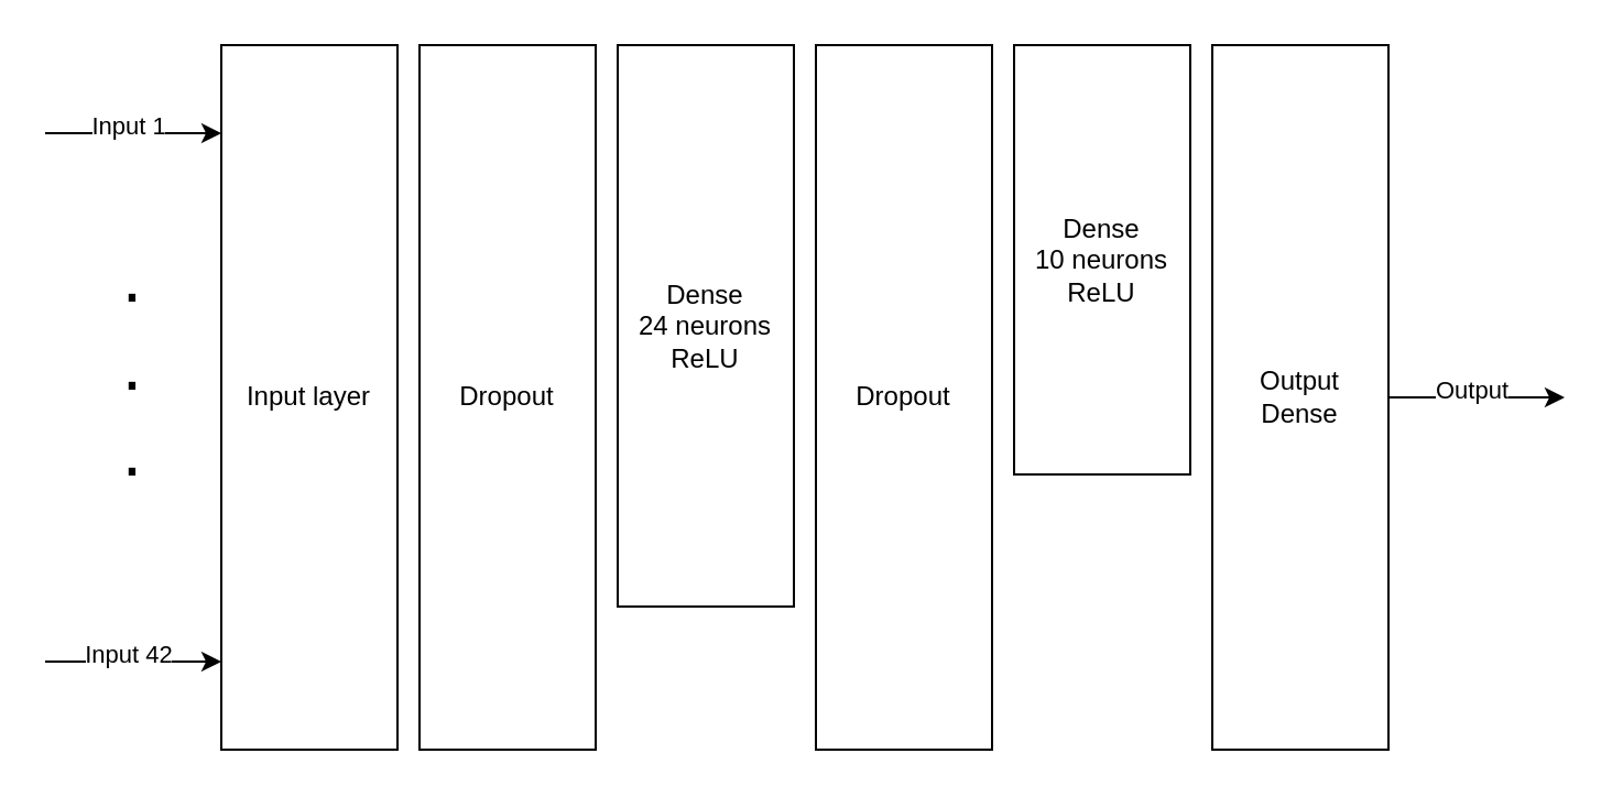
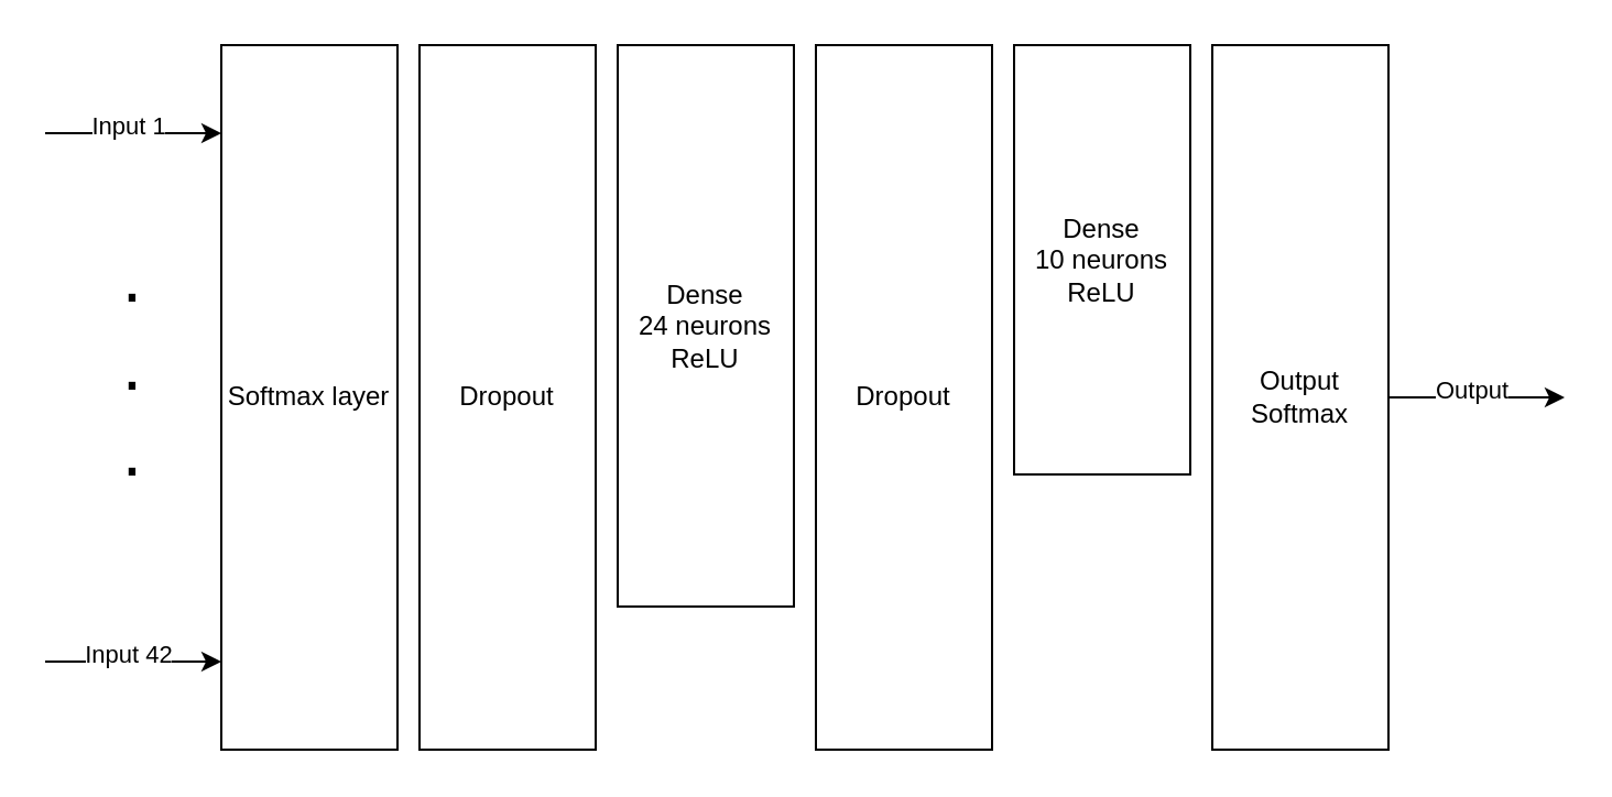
  <mxCell id="0" />
  <mxCell id="1" parent="0" />
- <mxCell id="2" value="Input layer&lt;br&gt;" style="rounded=0;whiteSpace=wrap;html=1;" parent="1" vertex="1"><mxGeometry x="100" y="20" width="80" height="320" as="geometry" /></mxCell>
+ <mxCell id="2" value="Softmax layer&lt;br&gt;" style="rounded=0;whiteSpace=wrap;html=1;" parent="1" vertex="1"><mxGeometry x="100" y="20" width="80" height="320" as="geometry" /></mxCell>
  <mxCell id="3" value="" style="endArrow=classic;html=1;rounded=0;" parent="1" edge="1"><mxGeometry width="50" height="50" relative="1" as="geometry"><mxPoint x="20" y="60" as="sourcePoint" /><mxPoint x="100" y="60" as="targetPoint" /></mxGeometry></mxCell>
  <mxCell id="4" value="Input 1" style="edgeLabel;html=1;align=center;verticalAlign=middle;resizable=0;points=[];" parent="3" vertex="1" connectable="0"><mxGeometry x="-0.075" y="4" relative="1" as="geometry"><mxPoint as="offset" /></mxGeometry></mxCell>
  <mxCell id="5" value="" style="endArrow=classic;html=1;rounded=0;" parent="1" edge="1"><mxGeometry width="50" height="50" relative="1" as="geometry"><mxPoint x="20" y="300" as="sourcePoint" /><mxPoint x="100" y="300" as="targetPoint" /></mxGeometry></mxCell>
  <mxCell id="6" value="Input 42" style="edgeLabel;html=1;align=center;verticalAlign=middle;resizable=0;points=[];" parent="5" vertex="1" connectable="0"><mxGeometry x="-0.075" y="4" relative="1" as="geometry"><mxPoint as="offset" /></mxGeometry></mxCell>
  <mxCell id="7" value="&lt;font style=&quot;font-size: 33px&quot;&gt;.&lt;br&gt;.&lt;br&gt;.&lt;/font&gt;" style="text;html=1;strokeColor=none;fillColor=none;align=center;verticalAlign=middle;whiteSpace=wrap;rounded=0;" parent="1" vertex="1"><mxGeometry x="30" y="150" width="60" height="30" as="geometry" /></mxCell>
  <mxCell id="8" value="Dropout" style="rounded=0;whiteSpace=wrap;html=1;" parent="1" vertex="1"><mxGeometry x="190" y="20" width="80" height="320" as="geometry" /></mxCell>
  <mxCell id="9" value="Dense&lt;br&gt;24 neurons&lt;br&gt;ReLU" style="rounded=0;whiteSpace=wrap;html=1;" parent="1" vertex="1"><mxGeometry x="280" y="20" width="80" height="255" as="geometry" /></mxCell>
  <mxCell id="10" value="Dropout" style="rounded=0;whiteSpace=wrap;html=1;" parent="1" vertex="1"><mxGeometry x="370" y="20" width="80" height="320" as="geometry" /></mxCell>
- <mxCell id="11" value="Output&lt;br&gt;Dense" style="rounded=0;whiteSpace=wrap;html=1;" parent="1" vertex="1"><mxGeometry x="550" y="20" width="80" height="320" as="geometry" /></mxCell>
+ <mxCell id="11" value="Output&lt;br&gt;Softmax" style="rounded=0;whiteSpace=wrap;html=1;" parent="1" vertex="1"><mxGeometry x="550" y="20" width="80" height="320" as="geometry" /></mxCell>
  <mxCell id="12" value="" style="endArrow=classic;html=1;rounded=0;" parent="1" edge="1"><mxGeometry width="50" height="50" relative="1" as="geometry"><mxPoint x="630" y="180" as="sourcePoint" /><mxPoint x="710" y="180" as="targetPoint" /></mxGeometry></mxCell>
  <mxCell id="13" value="Output" style="edgeLabel;html=1;align=center;verticalAlign=middle;resizable=0;points=[];" parent="12" vertex="1" connectable="0"><mxGeometry x="-0.075" y="4" relative="1" as="geometry"><mxPoint as="offset" /></mxGeometry></mxCell>
  <mxCell id="14" value="Dense&lt;br&gt;10 neurons&lt;br&gt;ReLU" style="rounded=0;whiteSpace=wrap;html=1;" parent="1" vertex="1"><mxGeometry x="460" y="20" width="80" height="195" as="geometry" /></mxCell>
